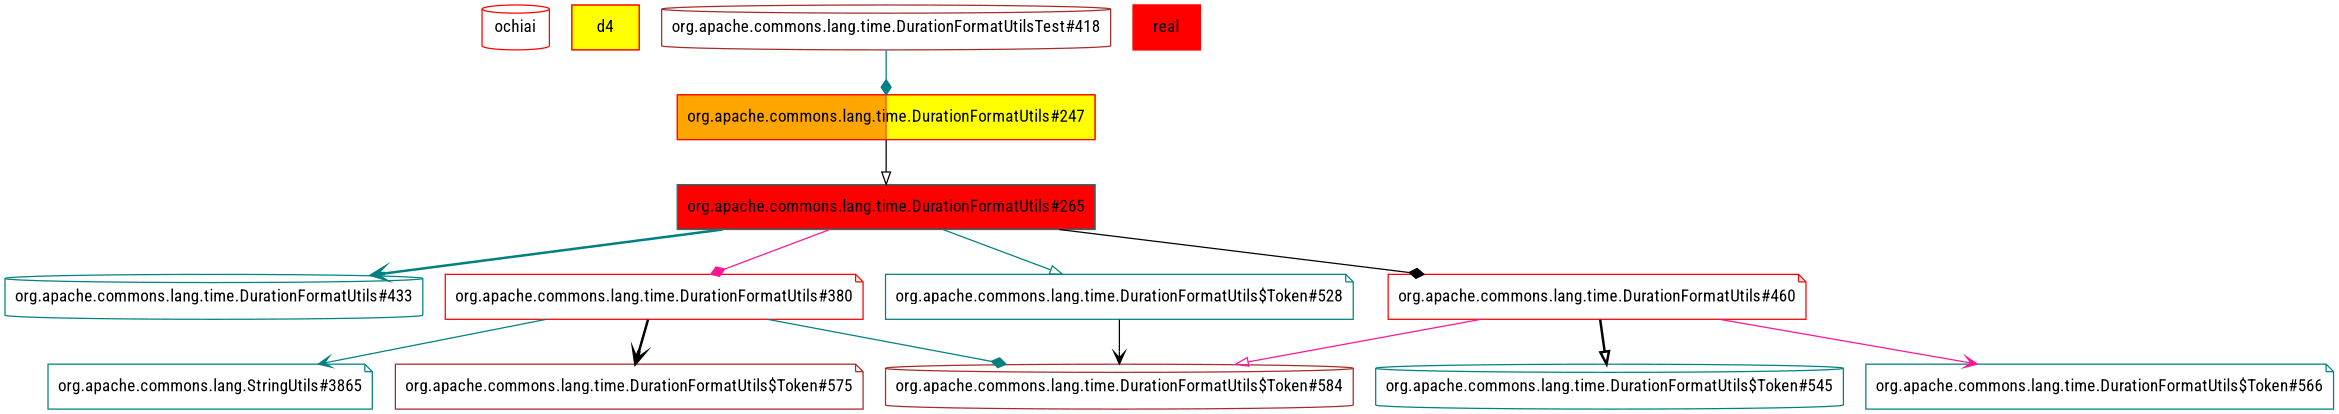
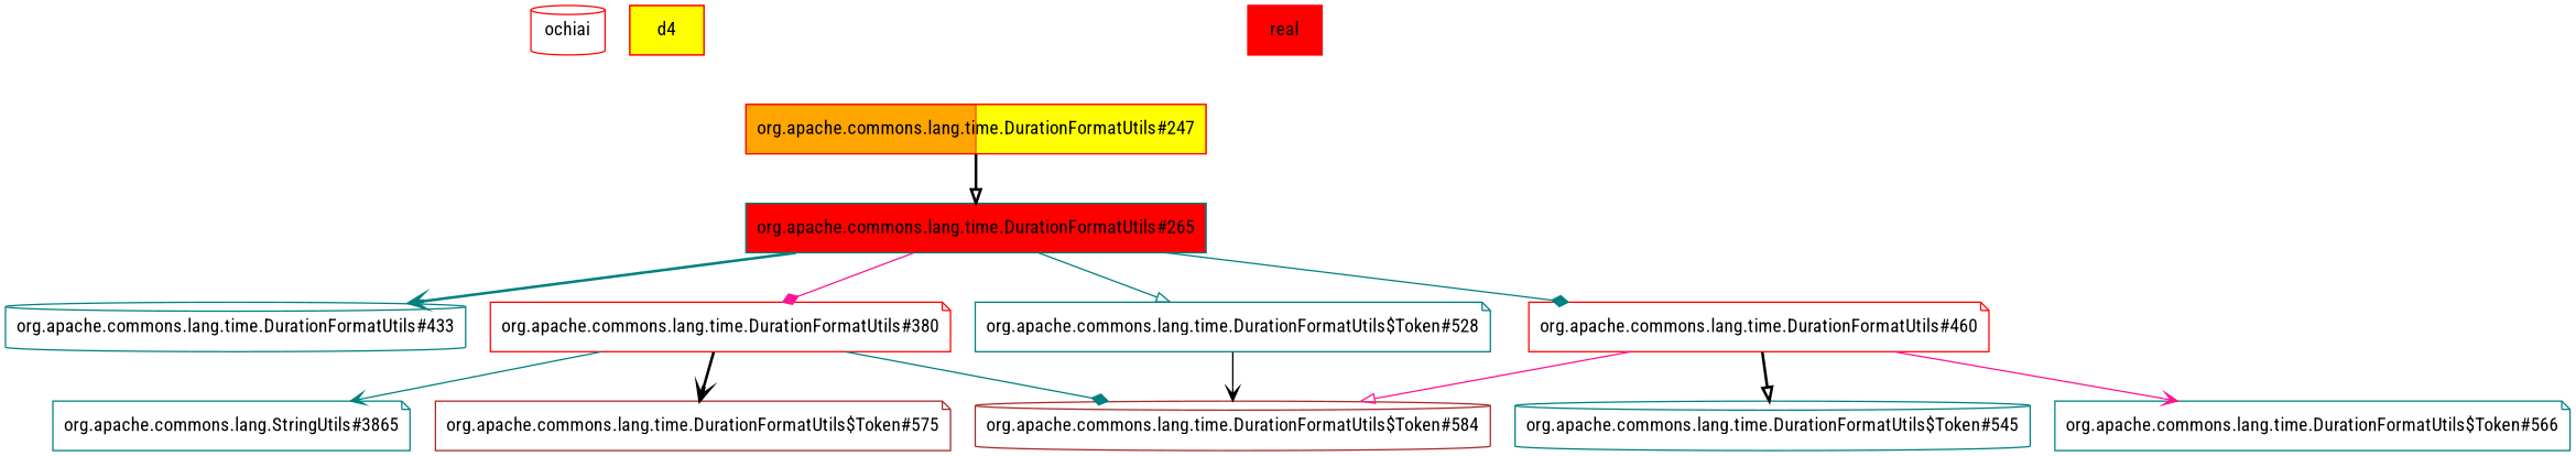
  digraph {
    fontname="Roboto Condensed"
    node [color=red fontname="Roboto Condensed" shape=note]
    edge [arrowhead=vee color=teal fontname="Roboto Condensed"]
    ochiai [fillcolor=yellow shape=cylinder style=striped]
    d4 [fillcolor=yellow style=striped]
    "org.apache.commons.lang.time.DurationFormatUtils#265" [color=teal fillcolor=red style=striped]
    "org.apache.commons.lang.time.DurationFormatUtils#433" [color=teal fillcolor=red shape=cylinder style=striped]
    "org.apache.commons.lang.time.DurationFormatUtils#380"
    "org.apache.commons.lang.time.DurationFormatUtils$Token#528" [color=teal]
    "org.apache.commons.lang.time.DurationFormatUtils#460"
    "org.apache.commons.lang.StringUtils#3865" [color=teal]
    "org.apache.commons.lang.time.DurationFormatUtils$Token#584" [color=brown shape=cylinder]
    "org.apache.commons.lang.time.DurationFormatUtils$Token#575" [color=brown]
    "org.apache.commons.lang.time.DurationFormatUtils$Token#545" [color=teal shape=cylinder]
    "org.apache.commons.lang.time.DurationFormatUtils$Token#566" [color=teal]
-   "org.apache.commons.lang.time.DurationFormatUtilsTest#418" [color=brown fillcolor=green shape=cylinder style=striped]
    "org.apache.commons.lang.time.DurationFormatUtils#247" [fillcolor="orange:yellow" style=striped]
    real [fillcolor=red style=striped]
    "org.apache.commons.lang.time.DurationFormatUtils#265" -> "org.apache.commons.lang.time.DurationFormatUtils#433" [style=bold]
    "org.apache.commons.lang.time.DurationFormatUtils#265" -> "org.apache.commons.lang.time.DurationFormatUtils#380" [arrowhead=diamond color=deeppink]
    "org.apache.commons.lang.time.DurationFormatUtils#265" -> "org.apache.commons.lang.time.DurationFormatUtils$Token#528" [arrowhead=onormal]
-   "org.apache.commons.lang.time.DurationFormatUtils#265" -> "org.apache.commons.lang.time.DurationFormatUtils#460" [arrowhead=diamond color=black]
+   "org.apache.commons.lang.time.DurationFormatUtils#265" -> "org.apache.commons.lang.time.DurationFormatUtils#460" [arrowhead=diamond]
    "org.apache.commons.lang.time.DurationFormatUtils#380" -> "org.apache.commons.lang.StringUtils#3865"
    "org.apache.commons.lang.time.DurationFormatUtils#380" -> "org.apache.commons.lang.time.DurationFormatUtils$Token#584" [arrowhead=diamond]
    "org.apache.commons.lang.time.DurationFormatUtils#380" -> "org.apache.commons.lang.time.DurationFormatUtils$Token#575" [color=black style=bold]
    "org.apache.commons.lang.time.DurationFormatUtils$Token#528" -> "org.apache.commons.lang.time.DurationFormatUtils$Token#584" [color=black]
    "org.apache.commons.lang.time.DurationFormatUtils#460" -> "org.apache.commons.lang.time.DurationFormatUtils$Token#584" [arrowhead=onormal color=deeppink]
    "org.apache.commons.lang.time.DurationFormatUtils#460" -> "org.apache.commons.lang.time.DurationFormatUtils$Token#545" [arrowhead=onormal color=black style=bold]
    "org.apache.commons.lang.time.DurationFormatUtils#460" -> "org.apache.commons.lang.time.DurationFormatUtils$Token#566" [color=deeppink]
-   "org.apache.commons.lang.time.DurationFormatUtilsTest#418" -> "org.apache.commons.lang.time.DurationFormatUtils#247" [arrowhead=diamond]
-   "org.apache.commons.lang.time.DurationFormatUtils#247" -> "org.apache.commons.lang.time.DurationFormatUtils#265" [arrowhead=onormal color=black]
+   "org.apache.commons.lang.time.DurationFormatUtils#247" -> "org.apache.commons.lang.time.DurationFormatUtils#265" [arrowhead=onormal color=black style=bold]
  }
